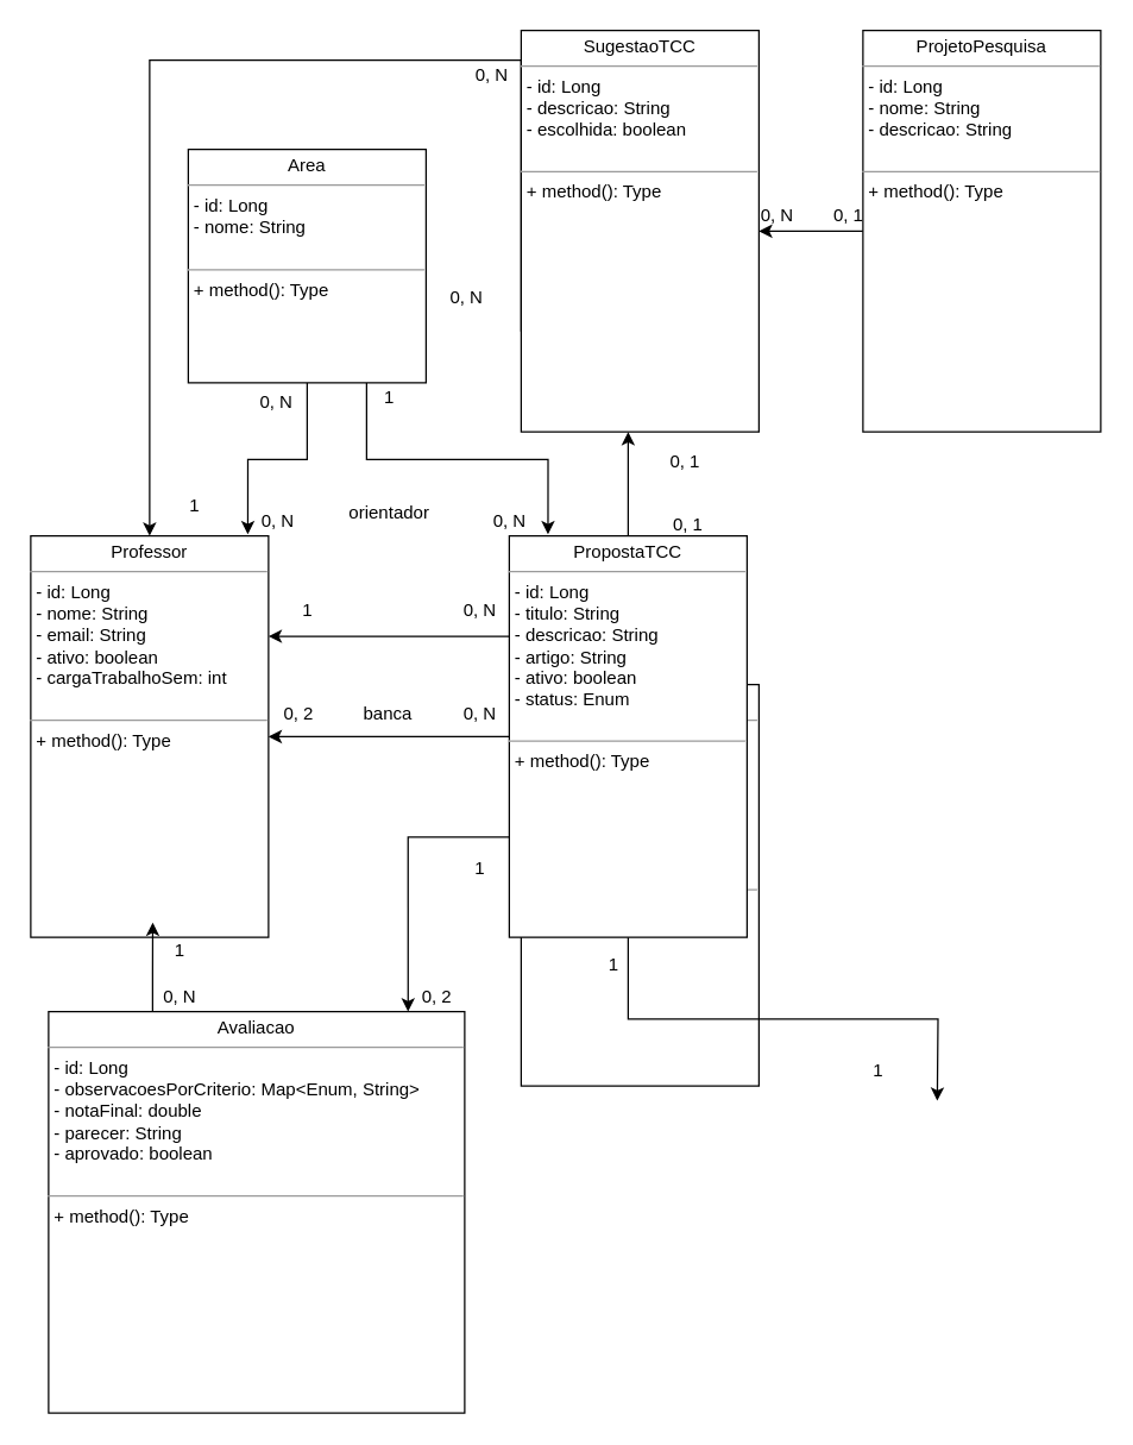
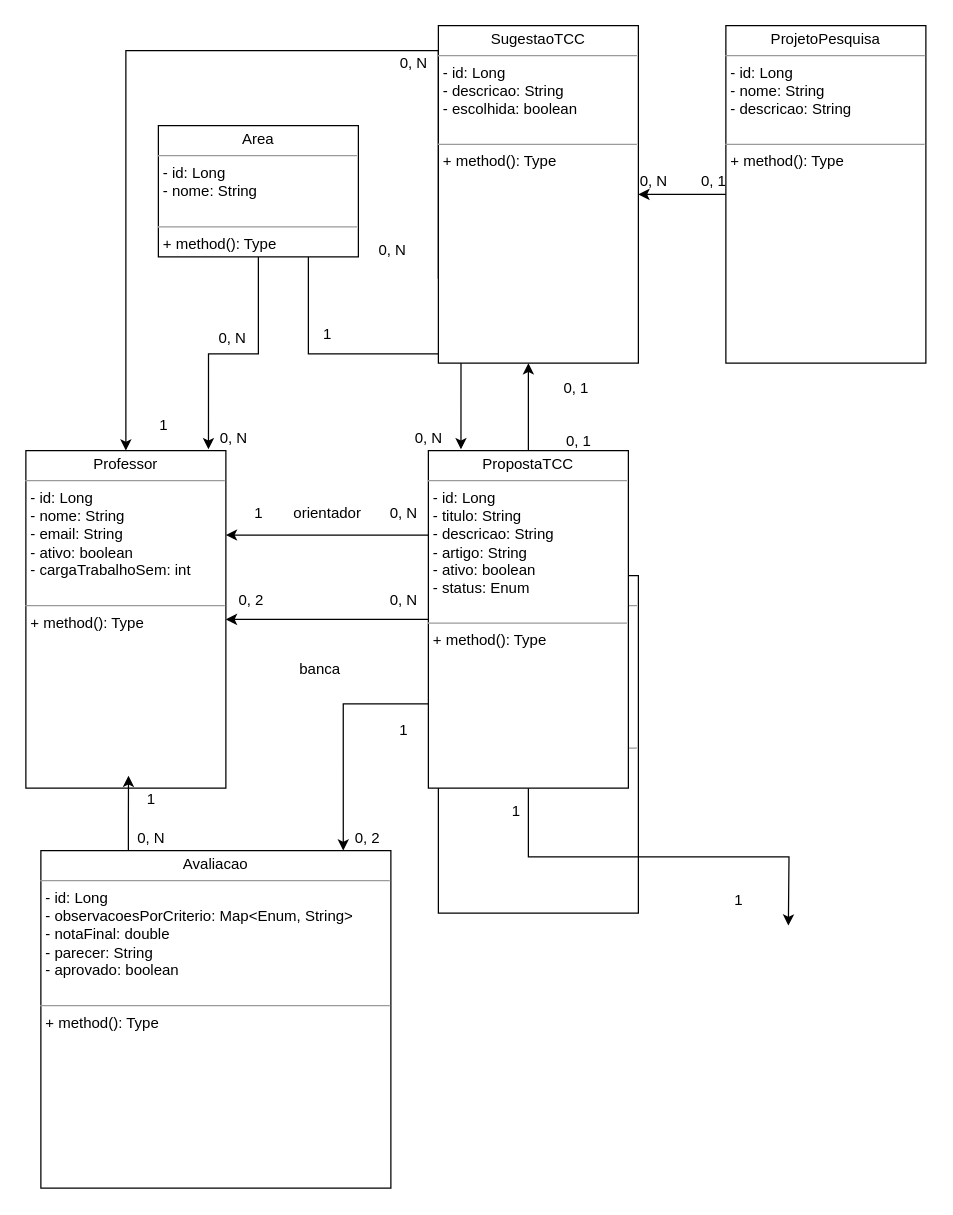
  <mxCell id="0" />
  <mxCell id="1" parent="0" />
  <mxCell id="2" value="&lt;p style=&quot;margin: 0px ; margin-top: 4px ; text-align: center&quot;&gt;Aluno&lt;/p&gt;&lt;hr size=&quot;1&quot;&gt;&lt;p style=&quot;margin: 0px ; margin-left: 4px&quot;&gt;- id: Long&lt;/p&gt;&lt;p style=&quot;margin: 0px ; margin-left: 4px&quot;&gt;- nome: String&lt;/p&gt;&lt;p style=&quot;margin: 0px ; margin-left: 4px&quot;&gt;- email: String&lt;/p&gt;&lt;p style=&quot;margin: 0px ; margin-left: 4px&quot;&gt;- ativo: boolean&lt;/p&gt;&lt;p style=&quot;margin: 0px ; margin-left: 4px&quot;&gt;- matricula: String&lt;/p&gt;&lt;p style=&quot;margin: 0px ; margin-left: 4px&quot;&gt;- telefone: String&lt;br&gt;&lt;/p&gt;&lt;p style=&quot;margin: 0px ; margin-left: 4px&quot;&gt;&lt;br&gt;&lt;/p&gt;&lt;hr size=&quot;1&quot;&gt;&lt;p style=&quot;margin: 0px ; margin-left: 4px&quot;&gt;+ method(): Type&lt;/p&gt;" style="verticalAlign=top;align=left;overflow=fill;fontSize=12;fontFamily=Helvetica;html=1;" vertex="1" parent="1"><mxGeometry x="350" y="460" width="160" height="270" as="geometry" /></mxCell>
  <mxCell id="3" value="&lt;p style=&quot;margin: 0px ; margin-top: 4px ; text-align: center&quot;&gt;Professor&lt;/p&gt;&lt;hr size=&quot;1&quot;&gt;&lt;p style=&quot;margin: 0px ; margin-left: 4px&quot;&gt;- id: Long&lt;/p&gt;&lt;p style=&quot;margin: 0px ; margin-left: 4px&quot;&gt;- nome: String&lt;/p&gt;&lt;p style=&quot;margin: 0px ; margin-left: 4px&quot;&gt;- email: String&lt;/p&gt;&lt;p style=&quot;margin: 0px ; margin-left: 4px&quot;&gt;- ativo: boolean&lt;/p&gt;&lt;p style=&quot;margin: 0px ; margin-left: 4px&quot;&gt;- cargaTrabalhoSem: int&lt;/p&gt;&lt;p style=&quot;margin: 0px ; margin-left: 4px&quot;&gt;&lt;br&gt;&lt;/p&gt;&lt;hr size=&quot;1&quot;&gt;&lt;p style=&quot;margin: 0px ; margin-left: 4px&quot;&gt;+ method(): Type&lt;/p&gt;" style="verticalAlign=top;align=left;overflow=fill;fontSize=12;fontFamily=Helvetica;html=1;" vertex="1" parent="1"><mxGeometry x="20" y="360" width="160" height="270" as="geometry" /></mxCell>
  <mxCell id="4" style="edgeStyle=orthogonalEdgeStyle;rounded=0;orthogonalLoop=1;jettySize=auto;html=1;exitX=0.5;exitY=1;exitDx=0;exitDy=0;entryX=0.913;entryY=-0.004;entryDx=0;entryDy=0;entryPerimeter=0;" edge="1" parent="1" source="6" target="3"><mxGeometry relative="1" as="geometry" /></mxCell>
  <mxCell id="5" style="edgeStyle=orthogonalEdgeStyle;rounded=0;orthogonalLoop=1;jettySize=auto;html=1;exitX=0.75;exitY=1;exitDx=0;exitDy=0;entryX=0.163;entryY=-0.004;entryDx=0;entryDy=0;entryPerimeter=0;" edge="1" parent="1" source="6" target="18"><mxGeometry relative="1" as="geometry" /></mxCell>
- <mxCell id="6" value="&lt;p style=&quot;margin: 0px ; margin-top: 4px ; text-align: center&quot;&gt;Area&lt;/p&gt;&lt;hr size=&quot;1&quot;&gt;&lt;p style=&quot;margin: 0px ; margin-left: 4px&quot;&gt;- id: Long&lt;/p&gt;&lt;p style=&quot;margin: 0px ; margin-left: 4px&quot;&gt;- nome: String&lt;/p&gt;&lt;p style=&quot;margin: 0px ; margin-left: 4px&quot;&gt;&lt;br&gt;&lt;/p&gt;&lt;hr size=&quot;1&quot;&gt;&lt;p style=&quot;margin: 0px ; margin-left: 4px&quot;&gt;+ method(): Type&lt;/p&gt;" style="verticalAlign=top;align=left;overflow=fill;fontSize=12;fontFamily=Helvetica;html=1;" vertex="1" parent="1"><mxGeometry x="126" y="100" width="160" height="157" as="geometry" /></mxCell>
+ <mxCell id="6" value="&lt;p style=&quot;margin: 0px ; margin-top: 4px ; text-align: center&quot;&gt;Area&lt;/p&gt;&lt;hr size=&quot;1&quot;&gt;&lt;p style=&quot;margin: 0px ; margin-left: 4px&quot;&gt;- id: Long&lt;/p&gt;&lt;p style=&quot;margin: 0px ; margin-left: 4px&quot;&gt;- nome: String&lt;/p&gt;&lt;p style=&quot;margin: 0px ; margin-left: 4px&quot;&gt;&lt;br&gt;&lt;/p&gt;&lt;hr size=&quot;1&quot;&gt;&lt;p style=&quot;margin: 0px ; margin-left: 4px&quot;&gt;+ method(): Type&lt;/p&gt;" style="verticalAlign=top;align=left;overflow=fill;fontSize=12;fontFamily=Helvetica;html=1;" vertex="1" parent="1"><mxGeometry x="126" y="100" width="160" height="105" as="geometry" /></mxCell>
  <mxCell id="7" style="edgeStyle=orthogonalEdgeStyle;rounded=0;orthogonalLoop=1;jettySize=auto;html=1;exitX=0;exitY=0.75;exitDx=0;exitDy=0;entryX=0.5;entryY=0;entryDx=0;entryDy=0;" edge="1" parent="1" source="8" target="3"><mxGeometry relative="1" as="geometry"><Array as="points"><mxPoint x="350" y="40" /><mxPoint x="100" y="40" /></Array></mxGeometry></mxCell>
  <mxCell id="8" value="&lt;p style=&quot;margin: 0px ; margin-top: 4px ; text-align: center&quot;&gt;SugestaoTCC&lt;/p&gt;&lt;hr size=&quot;1&quot;&gt;&lt;p style=&quot;margin: 0px ; margin-left: 4px&quot;&gt;- id: Long&lt;/p&gt;&lt;p style=&quot;margin: 0px ; margin-left: 4px&quot;&gt;- descricao: String&lt;/p&gt;&lt;p style=&quot;margin: 0px ; margin-left: 4px&quot;&gt;- escolhida: boolean&lt;/p&gt;&lt;p style=&quot;margin: 0px ; margin-left: 4px&quot;&gt;&lt;br&gt;&lt;/p&gt;&lt;hr size=&quot;1&quot;&gt;&lt;p style=&quot;margin: 0px ; margin-left: 4px&quot;&gt;+ method(): Type&lt;/p&gt;" style="verticalAlign=top;align=left;overflow=fill;fontSize=12;fontFamily=Helvetica;html=1;" vertex="1" parent="1"><mxGeometry x="350" y="20" width="160" height="270" as="geometry" /></mxCell>
  <mxCell id="9" style="edgeStyle=orthogonalEdgeStyle;rounded=0;orthogonalLoop=1;jettySize=auto;html=1;exitX=0.25;exitY=0;exitDx=0;exitDy=0;entryX=0.513;entryY=0.963;entryDx=0;entryDy=0;entryPerimeter=0;" edge="1" parent="1" source="10" target="3"><mxGeometry relative="1" as="geometry" /></mxCell>
  <mxCell id="10" value="&lt;p style=&quot;margin: 0px ; margin-top: 4px ; text-align: center&quot;&gt;Avaliacao&lt;/p&gt;&lt;hr size=&quot;1&quot;&gt;&lt;p style=&quot;margin: 0px ; margin-left: 4px&quot;&gt;- id: Long&lt;/p&gt;&lt;p style=&quot;margin: 0px ; margin-left: 4px&quot;&gt;- observacoesPorCriterio: Map&amp;lt;Enum, String&amp;gt;&lt;/p&gt;&lt;p style=&quot;margin: 0px ; margin-left: 4px&quot;&gt;- notaFinal: double&lt;/p&gt;&lt;p style=&quot;margin: 0px ; margin-left: 4px&quot;&gt;- parecer: String&lt;/p&gt;&lt;p style=&quot;margin: 0px ; margin-left: 4px&quot;&gt;- aprovado: boolean&lt;/p&gt;&lt;p style=&quot;margin: 0px ; margin-left: 4px&quot;&gt;&lt;br&gt;&lt;/p&gt;&lt;hr size=&quot;1&quot;&gt;&lt;p style=&quot;margin: 0px ; margin-left: 4px&quot;&gt;+ method(): Type&lt;/p&gt;" style="verticalAlign=top;align=left;overflow=fill;fontSize=12;fontFamily=Helvetica;html=1;" vertex="1" parent="1"><mxGeometry x="32" y="680" width="280" height="270" as="geometry" /></mxCell>
  <mxCell id="11" style="edgeStyle=orthogonalEdgeStyle;rounded=0;orthogonalLoop=1;jettySize=auto;html=1;exitX=0;exitY=0.5;exitDx=0;exitDy=0;entryX=1;entryY=0.5;entryDx=0;entryDy=0;" edge="1" parent="1" source="12" target="8"><mxGeometry relative="1" as="geometry" /></mxCell>
  <mxCell id="12" value="&lt;p style=&quot;margin: 0px ; margin-top: 4px ; text-align: center&quot;&gt;ProjetoPesquisa&lt;/p&gt;&lt;hr size=&quot;1&quot;&gt;&lt;p style=&quot;margin: 0px ; margin-left: 4px&quot;&gt;- id: Long&lt;/p&gt;&lt;p style=&quot;margin: 0px ; margin-left: 4px&quot;&gt;- nome: String&lt;/p&gt;&lt;p style=&quot;margin: 0px ; margin-left: 4px&quot;&gt;- descricao: String&lt;br&gt;&lt;/p&gt;&lt;p style=&quot;margin: 0px ; margin-left: 4px&quot;&gt;&lt;br&gt;&lt;/p&gt;&lt;hr size=&quot;1&quot;&gt;&lt;p style=&quot;margin: 0px ; margin-left: 4px&quot;&gt;+ method(): Type&lt;/p&gt;" style="verticalAlign=top;align=left;overflow=fill;fontSize=12;fontFamily=Helvetica;html=1;" vertex="1" parent="1"><mxGeometry x="580" y="20" width="160" height="270" as="geometry" /></mxCell>
  <mxCell id="13" style="edgeStyle=orthogonalEdgeStyle;rounded=0;orthogonalLoop=1;jettySize=auto;html=1;exitX=0.5;exitY=1;exitDx=0;exitDy=0;" edge="1" parent="1" source="18"><mxGeometry relative="1" as="geometry"><mxPoint x="630" y="740" as="targetPoint" /></mxGeometry></mxCell>
  <mxCell id="14" style="edgeStyle=orthogonalEdgeStyle;rounded=0;orthogonalLoop=1;jettySize=auto;html=1;exitX=0;exitY=0.25;exitDx=0;exitDy=0;entryX=1;entryY=0.25;entryDx=0;entryDy=0;" edge="1" parent="1" source="18" target="3"><mxGeometry relative="1" as="geometry" /></mxCell>
  <mxCell id="15" style="edgeStyle=orthogonalEdgeStyle;rounded=0;orthogonalLoop=1;jettySize=auto;html=1;exitX=0;exitY=0.5;exitDx=0;exitDy=0;entryX=1;entryY=0.5;entryDx=0;entryDy=0;" edge="1" parent="1" source="18" target="3"><mxGeometry relative="1" as="geometry" /></mxCell>
  <mxCell id="16" style="edgeStyle=orthogonalEdgeStyle;rounded=0;orthogonalLoop=1;jettySize=auto;html=1;exitX=0.5;exitY=0;exitDx=0;exitDy=0;entryX=0.45;entryY=1;entryDx=0;entryDy=0;entryPerimeter=0;" edge="1" parent="1" source="18" target="8"><mxGeometry relative="1" as="geometry" /></mxCell>
  <mxCell id="17" style="edgeStyle=orthogonalEdgeStyle;rounded=0;orthogonalLoop=1;jettySize=auto;html=1;exitX=0;exitY=0.75;exitDx=0;exitDy=0;entryX=0.864;entryY=0;entryDx=0;entryDy=0;entryPerimeter=0;" edge="1" parent="1" source="18" target="10"><mxGeometry relative="1" as="geometry" /></mxCell>
  <mxCell id="18" value="&lt;p style=&quot;margin: 0px ; margin-top: 4px ; text-align: center&quot;&gt;PropostaTCC&lt;/p&gt;&lt;hr size=&quot;1&quot;&gt;&lt;p style=&quot;margin: 0px ; margin-left: 4px&quot;&gt;- id: Long&lt;/p&gt;&lt;p style=&quot;margin: 0px ; margin-left: 4px&quot;&gt;- titulo: String&lt;/p&gt;&lt;p style=&quot;margin: 0px ; margin-left: 4px&quot;&gt;- descricao: String&lt;/p&gt;&lt;p style=&quot;margin: 0px ; margin-left: 4px&quot;&gt;- artigo: String&lt;/p&gt;&lt;p style=&quot;margin: 0px ; margin-left: 4px&quot;&gt;- ativo: boolean&lt;br&gt;&lt;/p&gt;&lt;p style=&quot;margin: 0px ; margin-left: 4px&quot;&gt;- status: Enum&lt;br&gt;&lt;/p&gt;&lt;p style=&quot;margin: 0px ; margin-left: 4px&quot;&gt;&lt;br&gt;&lt;/p&gt;&lt;hr size=&quot;1&quot;&gt;&lt;p style=&quot;margin: 0px ; margin-left: 4px&quot;&gt;+ method(): Type&lt;/p&gt;" style="verticalAlign=top;align=left;overflow=fill;fontSize=12;fontFamily=Helvetica;html=1;" vertex="1" parent="1"><mxGeometry x="342" y="360" width="160" height="270" as="geometry" /></mxCell>
  <mxCell id="19" value="1" style="text;html=1;align=center;verticalAlign=middle;resizable=0;points=[];;autosize=1;" vertex="1" parent="1"><mxGeometry x="402" y="639" width="20" height="20" as="geometry" /></mxCell>
  <mxCell id="20" value="1" style="text;html=1;align=center;verticalAlign=middle;resizable=0;points=[];;autosize=1;" vertex="1" parent="1"><mxGeometry x="580" y="710" width="20" height="20" as="geometry" /></mxCell>
- <mxCell id="21" value="orientador" style="text;html=1;align=center;verticalAlign=middle;resizable=0;points=[];;autosize=1;" vertex="1" parent="1"><mxGeometry x="226" y="335" width="70" height="20" as="geometry" /></mxCell>
+ <mxCell id="21" value="orientador" style="text;html=1;align=center;verticalAlign=middle;resizable=0;points=[];;autosize=1;" vertex="1" parent="1"><mxGeometry x="226" y="400" width="70" height="20" as="geometry" /></mxCell>
  <mxCell id="22" value="1" style="text;html=1;align=center;verticalAlign=middle;resizable=0;points=[];;autosize=1;" vertex="1" parent="1"><mxGeometry x="196" y="400" width="20" height="20" as="geometry" /></mxCell>
  <mxCell id="23" value="0, N" style="text;html=1;align=center;verticalAlign=middle;resizable=0;points=[];;autosize=1;" vertex="1" parent="1"><mxGeometry x="302" y="400" width="40" height="20" as="geometry" /></mxCell>
- <mxCell id="24" value="banca" style="text;html=1;align=center;verticalAlign=middle;resizable=0;points=[];;autosize=1;" vertex="1" parent="1"><mxGeometry x="235" y="470" width="50" height="20" as="geometry" /></mxCell>
+ <mxCell id="24" value="banca" style="text;html=1;align=center;verticalAlign=middle;resizable=0;points=[];;autosize=1;" vertex="1" parent="1"><mxGeometry x="230" y="525" width="50" height="20" as="geometry" /></mxCell>
  <mxCell id="25" value="0, 2" style="text;html=1;align=center;verticalAlign=middle;resizable=0;points=[];;autosize=1;" vertex="1" parent="1"><mxGeometry x="180" y="470" width="40" height="20" as="geometry" /></mxCell>
  <mxCell id="26" value="0, N" style="text;html=1;align=center;verticalAlign=middle;resizable=0;points=[];;autosize=1;" vertex="1" parent="1"><mxGeometry x="302" y="470" width="40" height="20" as="geometry" /></mxCell>
  <mxCell id="27" value="0, N" style="text;html=1;align=center;verticalAlign=middle;resizable=0;points=[];;autosize=1;" vertex="1" parent="1"><mxGeometry x="293" y="190" width="40" height="20" as="geometry" /></mxCell>
  <mxCell id="28" value="1" style="text;html=1;align=center;verticalAlign=middle;resizable=0;points=[];;autosize=1;" vertex="1" parent="1"><mxGeometry x="120" y="330" width="20" height="20" as="geometry" /></mxCell>
  <mxCell id="29" value="0, 1" style="text;html=1;align=center;verticalAlign=middle;resizable=0;points=[];;autosize=1;" vertex="1" parent="1"><mxGeometry x="442" y="343" width="40" height="20" as="geometry" /></mxCell>
  <mxCell id="30" value="0, 1" style="text;html=1;align=center;verticalAlign=middle;resizable=0;points=[];;autosize=1;" vertex="1" parent="1"><mxGeometry x="440" y="300" width="40" height="20" as="geometry" /></mxCell>
  <mxCell id="31" value="0, N" style="text;html=1;align=center;verticalAlign=middle;resizable=0;points=[];;autosize=1;" vertex="1" parent="1"><mxGeometry x="165" y="260" width="40" height="20" as="geometry" /></mxCell>
  <mxCell id="32" value="0, N" style="text;html=1;align=center;verticalAlign=middle;resizable=0;points=[];;autosize=1;" vertex="1" parent="1"><mxGeometry x="166" y="340" width="40" height="20" as="geometry" /></mxCell>
  <mxCell id="33" value="1" style="text;html=1;align=center;verticalAlign=middle;resizable=0;points=[];;autosize=1;" vertex="1" parent="1"><mxGeometry x="251" y="257" width="20" height="20" as="geometry" /></mxCell>
  <mxCell id="34" value="0, N" style="text;html=1;align=center;verticalAlign=middle;resizable=0;points=[];;autosize=1;" vertex="1" parent="1"><mxGeometry x="322" y="340" width="40" height="20" as="geometry" /></mxCell>
  <mxCell id="35" value="0, 2" style="text;html=1;align=center;verticalAlign=middle;resizable=0;points=[];;autosize=1;" vertex="1" parent="1"><mxGeometry x="273" y="660" width="40" height="20" as="geometry" /></mxCell>
  <mxCell id="36" value="1" style="text;html=1;align=center;verticalAlign=middle;resizable=0;points=[];;autosize=1;" vertex="1" parent="1"><mxGeometry x="312" y="574" width="20" height="20" as="geometry" /></mxCell>
  <mxCell id="37" style="edgeStyle=orthogonalEdgeStyle;rounded=0;orthogonalLoop=1;jettySize=auto;html=1;exitX=0.5;exitY=1;exitDx=0;exitDy=0;" edge="1" parent="1" source="3" target="3"><mxGeometry relative="1" as="geometry" /></mxCell>
  <mxCell id="38" value="1" style="text;html=1;align=center;verticalAlign=middle;resizable=0;points=[];;autosize=1;" vertex="1" parent="1"><mxGeometry x="110" y="629" width="20" height="20" as="geometry" /></mxCell>
  <mxCell id="39" value="0, N" style="text;html=1;align=center;verticalAlign=middle;resizable=0;points=[];;autosize=1;" vertex="1" parent="1"><mxGeometry x="100" y="660" width="40" height="20" as="geometry" /></mxCell>
  <mxCell id="40" value="0, 1" style="text;html=1;align=center;verticalAlign=middle;resizable=0;points=[];;autosize=1;" vertex="1" parent="1"><mxGeometry x="550" y="135" width="40" height="20" as="geometry" /></mxCell>
  <mxCell id="41" value="0, N" style="text;html=1;align=center;verticalAlign=middle;resizable=0;points=[];;autosize=1;" vertex="1" parent="1"><mxGeometry x="502" y="135" width="40" height="20" as="geometry" /></mxCell>
  <mxCell id="42" value="0, N" style="text;html=1;align=center;verticalAlign=middle;resizable=0;points=[];;autosize=1;" vertex="1" parent="1"><mxGeometry x="310" y="40" width="40" height="20" as="geometry" /></mxCell>
